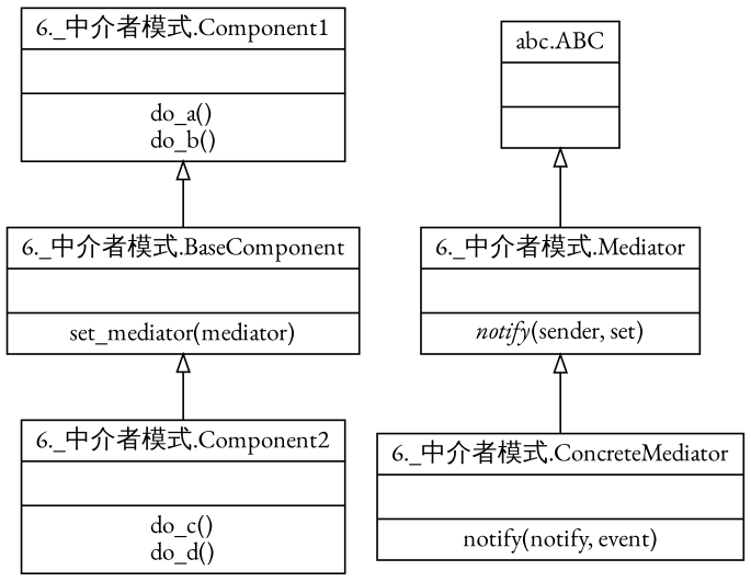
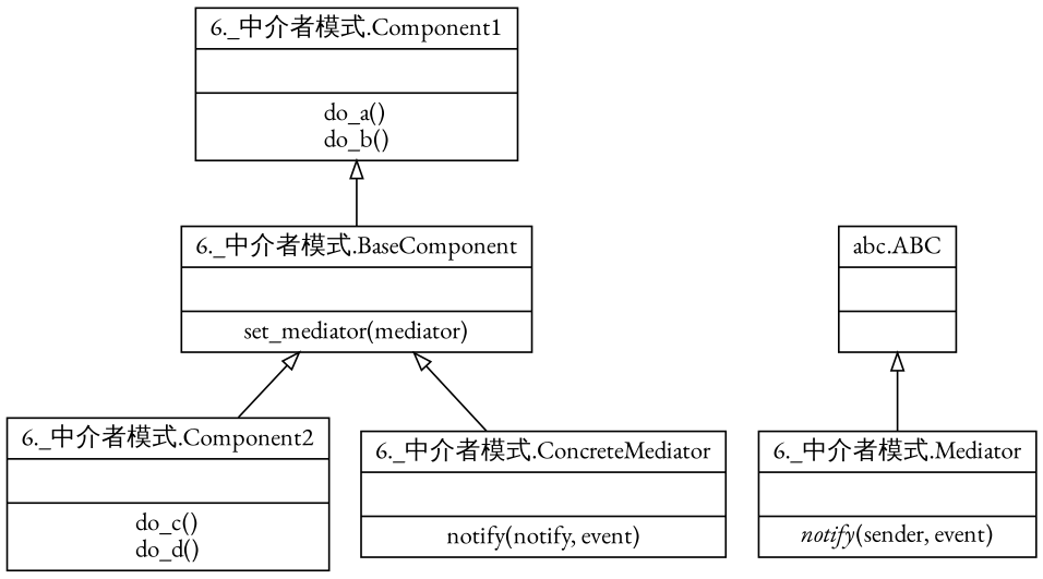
  digraph {
    fontname="EB Garamond"
    rankdir=BT
    node [color=black fontcolor=black fontname="EB Garamond" shape=record style=solid]
    edge [arrowhead=empty arrowtail=none fontname="EB Garamond"]
    n1 [label=<{6._中介者模式.BaseComponent|<br ALIGN="LEFT"/>|set_mediator(mediator)<br ALIGN="LEFT"/>}>]
    n2 [label=<{6._中介者模式.Component1|<br ALIGN="LEFT"/>|do_a()<br ALIGN="LEFT"/>do_b()<br ALIGN="LEFT"/>}>]
    n3 [label=<{6._中介者模式.Component2|<br ALIGN="LEFT"/>|do_c()<br ALIGN="LEFT"/>do_d()<br ALIGN="LEFT"/>}>]
    n4 [label=<{6._中介者模式.ConcreteMediator|<br ALIGN="LEFT"/>|notify(notify, event)<br ALIGN="LEFT"/>}>]
-   n5 [label=<{6._中介者模式.Mediator|<br ALIGN="LEFT"/>|<I>notify</I>(sender, set)<br ALIGN="LEFT"/>}>]
+   n5 [label=<{6._中介者模式.Mediator|<br ALIGN="LEFT"/>|<I>notify</I>(sender, event)<br ALIGN="LEFT"/>}>]
    n6 [label=<{abc.ABC|<br ALIGN="LEFT"/>|}>]
    n1 -> n2
    n3 -> n1
-   n4 -> n5
+   n4 -> n1
    n5 -> n6
  }
